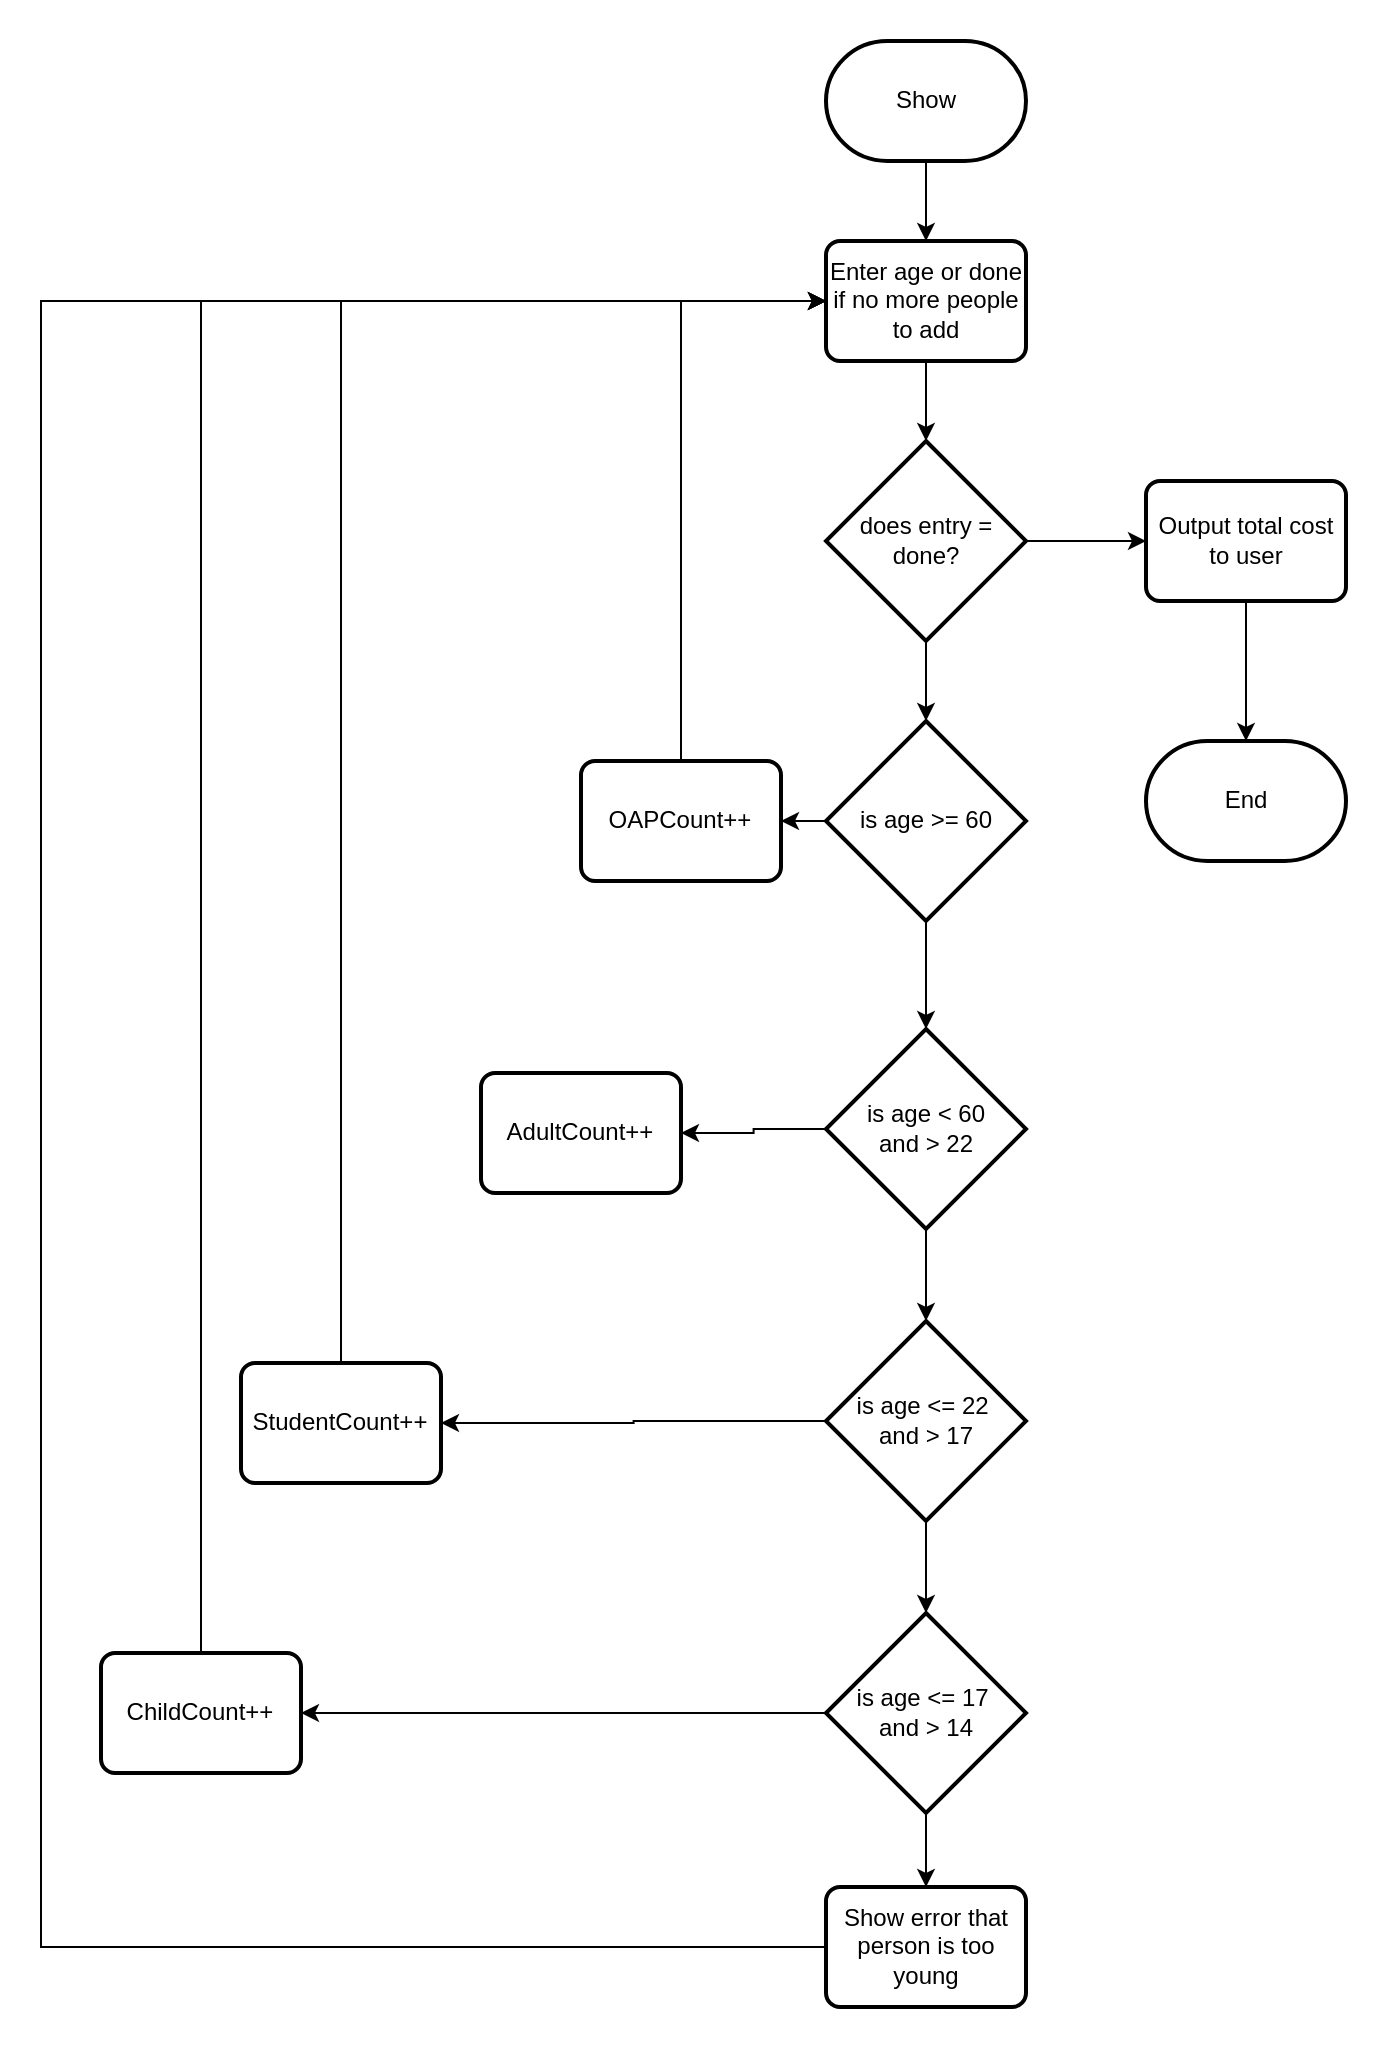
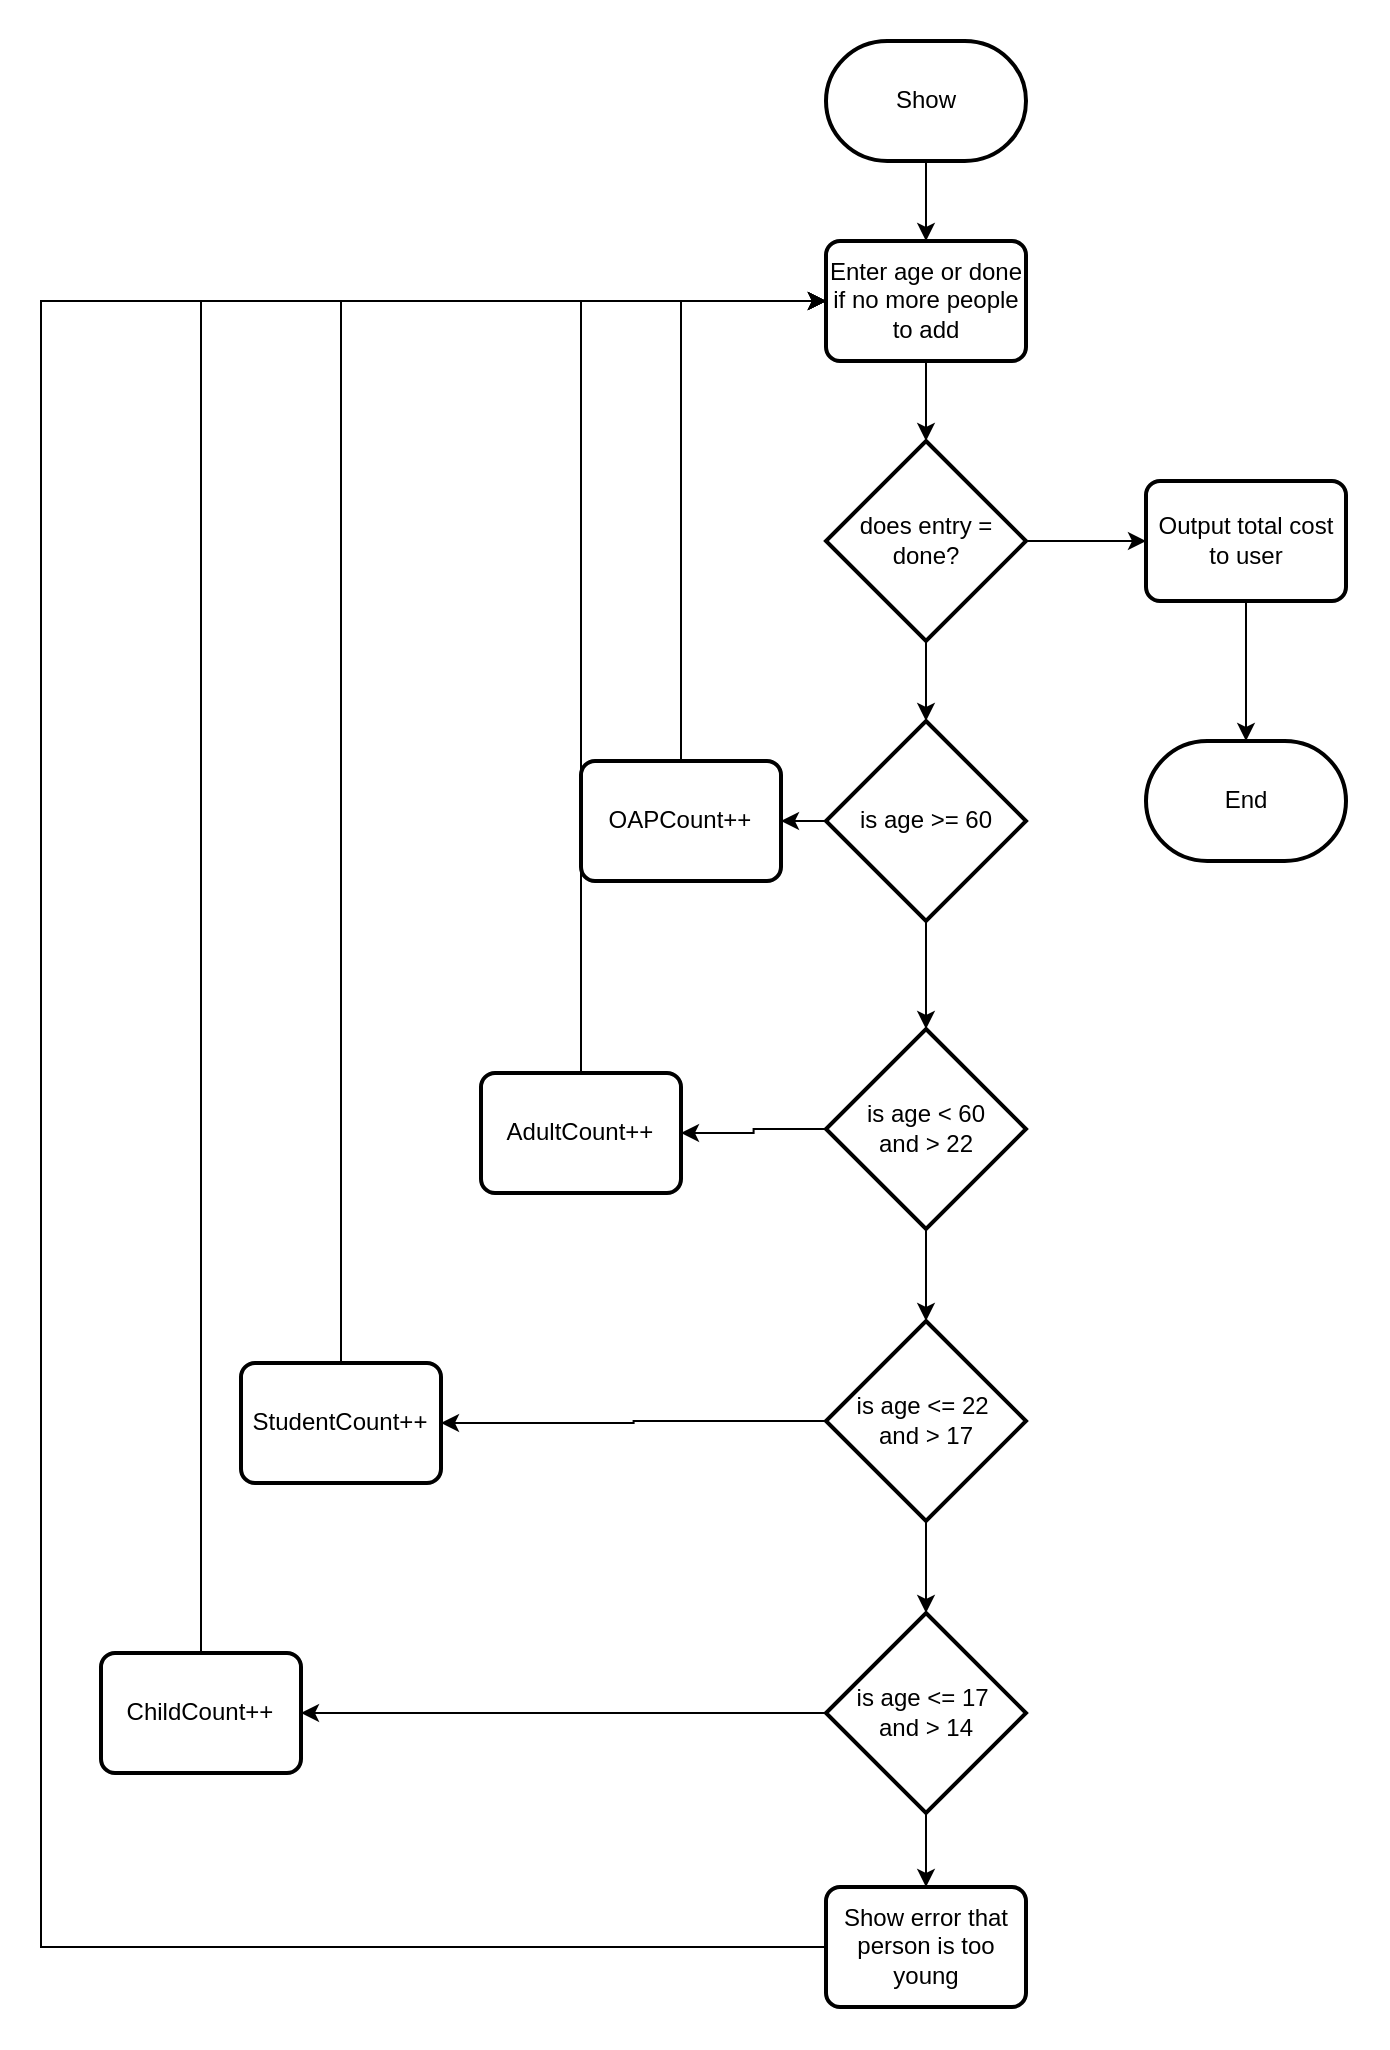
  <mxCell id="0" />
  <mxCell id="1" parent="0" />
  <mxCell id="2" style="edgeStyle=orthogonalEdgeStyle;rounded=0;orthogonalLoop=1;jettySize=auto;html=1;exitX=0.5;exitY=1;exitDx=0;exitDy=0;exitPerimeter=0;" edge="1" parent="1" source="3" target="5"><mxGeometry relative="1" as="geometry" /></mxCell>
  <mxCell id="3" value="Show" style="strokeWidth=2;html=1;shape=mxgraph.flowchart.terminator;whiteSpace=wrap;" vertex="1" parent="1"><mxGeometry x="412.5" y="20" width="100" height="60" as="geometry" /></mxCell>
  <mxCell id="4" style="edgeStyle=orthogonalEdgeStyle;rounded=0;orthogonalLoop=1;jettySize=auto;html=1;exitX=0.5;exitY=1;exitDx=0;exitDy=0;entryX=0.5;entryY=0;entryDx=0;entryDy=0;entryPerimeter=0;" edge="1" parent="1" source="5" target="8"><mxGeometry relative="1" as="geometry" /></mxCell>
  <mxCell id="5" value="Enter age or done if no more people to add" style="rounded=1;whiteSpace=wrap;html=1;absoluteArcSize=1;arcSize=14;strokeWidth=2;" vertex="1" parent="1"><mxGeometry x="412.5" y="120" width="100" height="60" as="geometry" /></mxCell>
  <mxCell id="6" style="edgeStyle=orthogonalEdgeStyle;rounded=0;orthogonalLoop=1;jettySize=auto;html=1;exitX=1;exitY=0.5;exitDx=0;exitDy=0;exitPerimeter=0;entryX=0;entryY=0.5;entryDx=0;entryDy=0;" edge="1" parent="1" source="8" target="10"><mxGeometry relative="1" as="geometry" /></mxCell>
  <mxCell id="7" style="edgeStyle=orthogonalEdgeStyle;rounded=0;orthogonalLoop=1;jettySize=auto;html=1;exitX=0.5;exitY=1;exitDx=0;exitDy=0;exitPerimeter=0;entryX=0.5;entryY=0;entryDx=0;entryDy=0;entryPerimeter=0;" edge="1" parent="1" source="8" target="14"><mxGeometry relative="1" as="geometry" /></mxCell>
  <mxCell id="8" value="does entry = done?" style="strokeWidth=2;html=1;shape=mxgraph.flowchart.decision;whiteSpace=wrap;" vertex="1" parent="1"><mxGeometry x="412.5" y="220" width="100" height="100" as="geometry" /></mxCell>
  <mxCell id="9" style="edgeStyle=orthogonalEdgeStyle;rounded=0;orthogonalLoop=1;jettySize=auto;html=1;exitX=0.5;exitY=1;exitDx=0;exitDy=0;entryX=0.5;entryY=0;entryDx=0;entryDy=0;entryPerimeter=0;" edge="1" parent="1" source="10" target="11"><mxGeometry relative="1" as="geometry" /></mxCell>
  <mxCell id="10" value="Output total cost to user" style="rounded=1;whiteSpace=wrap;html=1;absoluteArcSize=1;arcSize=14;strokeWidth=2;" vertex="1" parent="1"><mxGeometry x="572.5" y="240" width="100" height="60" as="geometry" /></mxCell>
  <mxCell id="11" value="End" style="strokeWidth=2;html=1;shape=mxgraph.flowchart.terminator;whiteSpace=wrap;" vertex="1" parent="1"><mxGeometry x="572.5" y="370" width="100" height="60" as="geometry" /></mxCell>
  <mxCell id="12" style="edgeStyle=orthogonalEdgeStyle;rounded=0;orthogonalLoop=1;jettySize=auto;html=1;exitX=0;exitY=0.5;exitDx=0;exitDy=0;exitPerimeter=0;entryX=1;entryY=0.5;entryDx=0;entryDy=0;" edge="1" parent="1" source="14" target="25"><mxGeometry relative="1" as="geometry" /></mxCell>
  <mxCell id="13" style="edgeStyle=orthogonalEdgeStyle;rounded=0;orthogonalLoop=1;jettySize=auto;html=1;exitX=0.5;exitY=1;exitDx=0;exitDy=0;exitPerimeter=0;entryX=0.5;entryY=0;entryDx=0;entryDy=0;entryPerimeter=0;" edge="1" parent="1" source="14" target="17"><mxGeometry relative="1" as="geometry" /></mxCell>
  <mxCell id="14" value="is age &amp;gt;= 60" style="strokeWidth=2;html=1;shape=mxgraph.flowchart.decision;whiteSpace=wrap;" vertex="1" parent="1"><mxGeometry x="412.5" y="360" width="100" height="100" as="geometry" /></mxCell>
  <mxCell id="15" style="edgeStyle=orthogonalEdgeStyle;rounded=0;orthogonalLoop=1;jettySize=auto;html=1;exitX=0;exitY=0.5;exitDx=0;exitDy=0;exitPerimeter=0;entryX=1;entryY=0.5;entryDx=0;entryDy=0;" edge="1" parent="1" source="17" target="27"><mxGeometry relative="1" as="geometry" /></mxCell>
  <mxCell id="16" style="edgeStyle=orthogonalEdgeStyle;rounded=0;orthogonalLoop=1;jettySize=auto;html=1;exitX=0.5;exitY=1;exitDx=0;exitDy=0;exitPerimeter=0;" edge="1" parent="1" source="17" target="20"><mxGeometry relative="1" as="geometry" /></mxCell>
  <mxCell id="17" value="is age &amp;lt; 60 &lt;br&gt;and &amp;gt; 22" style="strokeWidth=2;html=1;shape=mxgraph.flowchart.decision;whiteSpace=wrap;" vertex="1" parent="1"><mxGeometry x="412.5" y="514" width="100" height="100" as="geometry" /></mxCell>
  <mxCell id="18" style="edgeStyle=orthogonalEdgeStyle;rounded=0;orthogonalLoop=1;jettySize=auto;html=1;exitX=0;exitY=0.5;exitDx=0;exitDy=0;exitPerimeter=0;entryX=1;entryY=0.5;entryDx=0;entryDy=0;" edge="1" parent="1" source="20" target="29"><mxGeometry relative="1" as="geometry" /></mxCell>
  <mxCell id="19" style="edgeStyle=orthogonalEdgeStyle;rounded=0;orthogonalLoop=1;jettySize=auto;html=1;exitX=0.5;exitY=1;exitDx=0;exitDy=0;exitPerimeter=0;" edge="1" parent="1" source="20" target="23"><mxGeometry relative="1" as="geometry" /></mxCell>
  <mxCell id="20" value="is age &amp;lt;= 22&amp;nbsp;&lt;br&gt;and &amp;gt; 17" style="strokeWidth=2;html=1;shape=mxgraph.flowchart.decision;whiteSpace=wrap;" vertex="1" parent="1"><mxGeometry x="412.5" y="660" width="100" height="100" as="geometry" /></mxCell>
  <mxCell id="21" style="edgeStyle=orthogonalEdgeStyle;rounded=0;orthogonalLoop=1;jettySize=auto;html=1;exitX=0;exitY=0.5;exitDx=0;exitDy=0;exitPerimeter=0;entryX=1;entryY=0.5;entryDx=0;entryDy=0;" edge="1" parent="1" source="23" target="31"><mxGeometry relative="1" as="geometry" /></mxCell>
  <mxCell id="22" style="edgeStyle=orthogonalEdgeStyle;rounded=0;orthogonalLoop=1;jettySize=auto;html=1;exitX=0.5;exitY=1;exitDx=0;exitDy=0;exitPerimeter=0;entryX=0.5;entryY=0;entryDx=0;entryDy=0;" edge="1" parent="1" source="23" target="33"><mxGeometry relative="1" as="geometry" /></mxCell>
  <mxCell id="23" value="is age &amp;lt;= 17&amp;nbsp;&lt;br&gt;and &amp;gt; 14" style="strokeWidth=2;html=1;shape=mxgraph.flowchart.decision;whiteSpace=wrap;" vertex="1" parent="1"><mxGeometry x="412.5" y="806" width="100" height="100" as="geometry" /></mxCell>
  <mxCell id="24" style="edgeStyle=orthogonalEdgeStyle;rounded=0;orthogonalLoop=1;jettySize=auto;html=1;exitX=0.5;exitY=0;exitDx=0;exitDy=0;entryX=0;entryY=0.5;entryDx=0;entryDy=0;" edge="1" parent="1" source="25" target="5"><mxGeometry relative="1" as="geometry" /></mxCell>
  <mxCell id="25" value="OAPCount++" style="rounded=1;whiteSpace=wrap;html=1;absoluteArcSize=1;arcSize=14;strokeWidth=2;" vertex="1" parent="1"><mxGeometry x="290" y="380" width="100" height="60" as="geometry" /></mxCell>
+ <mxCell id="26" style="edgeStyle=orthogonalEdgeStyle;rounded=0;orthogonalLoop=1;jettySize=auto;html=1;exitX=0.5;exitY=0;exitDx=0;exitDy=0;entryX=0;entryY=0.5;entryDx=0;entryDy=0;" edge="1" parent="1" source="27" target="5"><mxGeometry relative="1" as="geometry" /></mxCell>
  <mxCell id="27" value="AdultCount++" style="rounded=1;whiteSpace=wrap;html=1;absoluteArcSize=1;arcSize=14;strokeWidth=2;" vertex="1" parent="1"><mxGeometry x="240" y="536" width="100" height="60" as="geometry" /></mxCell>
  <mxCell id="28" style="edgeStyle=orthogonalEdgeStyle;rounded=0;orthogonalLoop=1;jettySize=auto;html=1;exitX=0.5;exitY=0;exitDx=0;exitDy=0;entryX=0;entryY=0.5;entryDx=0;entryDy=0;" edge="1" parent="1" source="29" target="5"><mxGeometry relative="1" as="geometry" /></mxCell>
  <mxCell id="29" value="StudentCount++" style="rounded=1;whiteSpace=wrap;html=1;absoluteArcSize=1;arcSize=14;strokeWidth=2;" vertex="1" parent="1"><mxGeometry x="120" y="681" width="100" height="60" as="geometry" /></mxCell>
  <mxCell id="30" style="edgeStyle=orthogonalEdgeStyle;rounded=0;orthogonalLoop=1;jettySize=auto;html=1;exitX=0.5;exitY=0;exitDx=0;exitDy=0;entryX=0;entryY=0.5;entryDx=0;entryDy=0;" edge="1" parent="1" source="31" target="5"><mxGeometry relative="1" as="geometry" /></mxCell>
  <mxCell id="31" value="ChildCount++" style="rounded=1;whiteSpace=wrap;html=1;absoluteArcSize=1;arcSize=14;strokeWidth=2;" vertex="1" parent="1"><mxGeometry x="50" y="826" width="100" height="60" as="geometry" /></mxCell>
  <mxCell id="32" style="edgeStyle=orthogonalEdgeStyle;rounded=0;orthogonalLoop=1;jettySize=auto;html=1;exitX=0;exitY=0.5;exitDx=0;exitDy=0;entryX=0;entryY=0.5;entryDx=0;entryDy=0;" edge="1" parent="1" source="33" target="5"><mxGeometry relative="1" as="geometry"><Array as="points"><mxPoint x="20" y="973" /><mxPoint x="20" y="150" /></Array></mxGeometry></mxCell>
  <mxCell id="33" value="Show error that person is too young" style="rounded=1;whiteSpace=wrap;html=1;absoluteArcSize=1;arcSize=14;strokeWidth=2;" vertex="1" parent="1"><mxGeometry x="412.5" y="943" width="100" height="60" as="geometry" /></mxCell>
